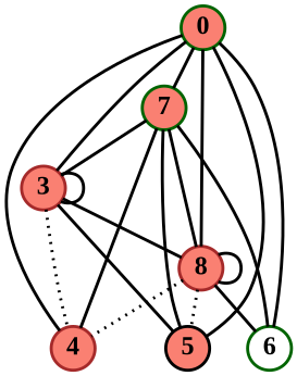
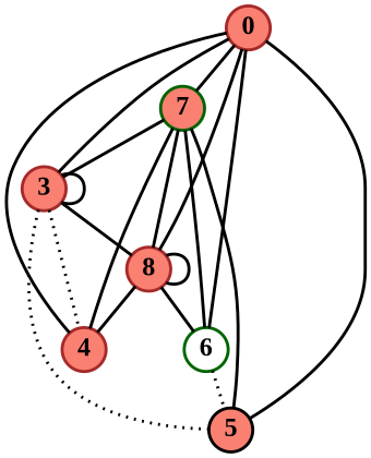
  graph {
    node [color=brown fillcolor=salmon fontname="Times New Roman, Bold" fontsize=25 margin="0.04,0.02" penwidth=3 shape=circle style=filled]
    edge [fontname="Times New Roman, Bold" fontsize=25 penwidth=3 style=solid]
    n1 [color=darkgreen label=7]
-   0 [color=darkgreen]
+   0
    n3 [label=8]
    3
    4
    5 [color=black]
    6 [color=darkgreen fillcolor=white]
    n1 -- n3 [style=bold]
    n1 -- 3
    n1 -- 4 [style=bold]
    n1 -- 5 [style=bold]
    n1 -- 6
    0 -- n1
    0 -- n3
    0 -- 3
    0 -- 4
    0 -- 5 [style=bold]
    0 -- 6
    n3 -- n3
-   n3 -- 4 [style=dotted]
-   n3 -- 5 [style=dotted]
+   n3 -- 4
+   6 -- 5 [style=dotted]
    n3 -- 6 [style=bold]
    3 -- n3 [style=bold]
    3 -- 3
    3 -- 4 [style=dotted]
-   3 -- 5 [style=bold]
+   3 -- 5 [style=dotted]
  }
